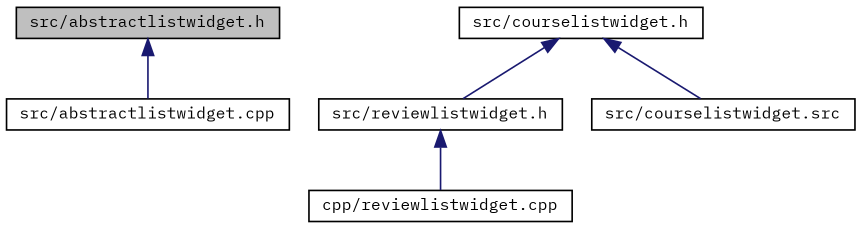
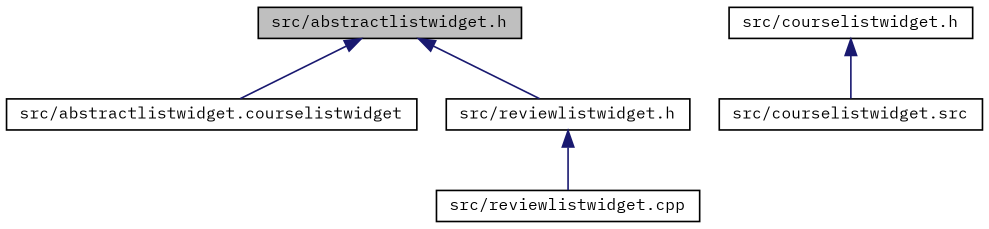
  digraph {
    fontname="IBM Plex Mono"
    node [color=black fillcolor=white fontname="IBM Plex Mono" fontsize=10 shape=record style=filled]
    edge [color=midnightblue dir=back fontname="IBM Plex Mono" fontsize=10 labelfontname=Helvetica labelfontsize=10 style=solid]
    n1 [fillcolor=grey75 fontcolor=black height=0.2 label="src/abstractlistwidget.h" width=0.4]
-   n2 [height=0.2 label="src/abstractlistwidget.cpp" width=0.4]
+   n2 [height=0.2 label="src/abstractlistwidget.courselistwidget" width=0.4]
    n3 [height=0.2 label="src/reviewlistwidget.h" width=0.4]
    n4 [height=0.2 label="src/courselistwidget.h" width=0.4]
    n5 [height=0.2 label="src/courselistwidget.src" width=0.4]
-   n6 [height=0.2 label="cpp/reviewlistwidget.cpp" width=0.4]
+   n6 [height=0.2 label="src/reviewlistwidget.cpp" width=0.4]
    n1 -> n2
-   n4 -> n3
+   n1 -> n3
    n3 -> n6
    n4 -> n5
  }
